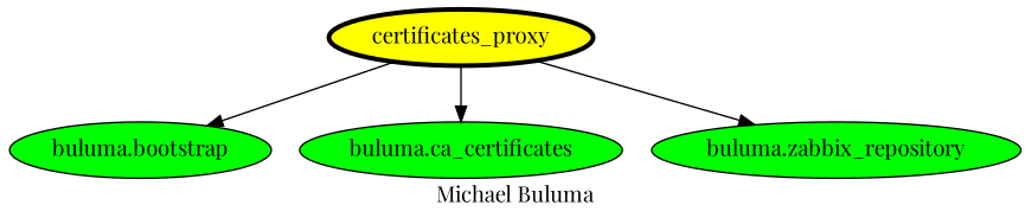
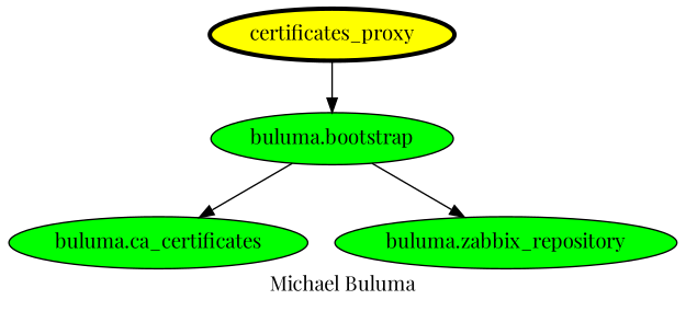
  digraph {
    fontname="Playfair Display"
    label="Michael Buluma"
    node [fillcolor=green fontname="Playfair Display" style=filled]
    edge [fontname="Playfair Display"]
    n1 [fillcolor=yellow label=certificates_proxy penwidth=3]
    "buluma.bootstrap"
    "buluma.ca_certificates"
    "buluma.zabbix_repository"
    n1 -> "buluma.bootstrap"
-   n1 -> "buluma.ca_certificates"
-   n1 -> "buluma.zabbix_repository"
+   "buluma.bootstrap" -> "buluma.ca_certificates"
+   "buluma.bootstrap" -> "buluma.zabbix_repository"
  }
